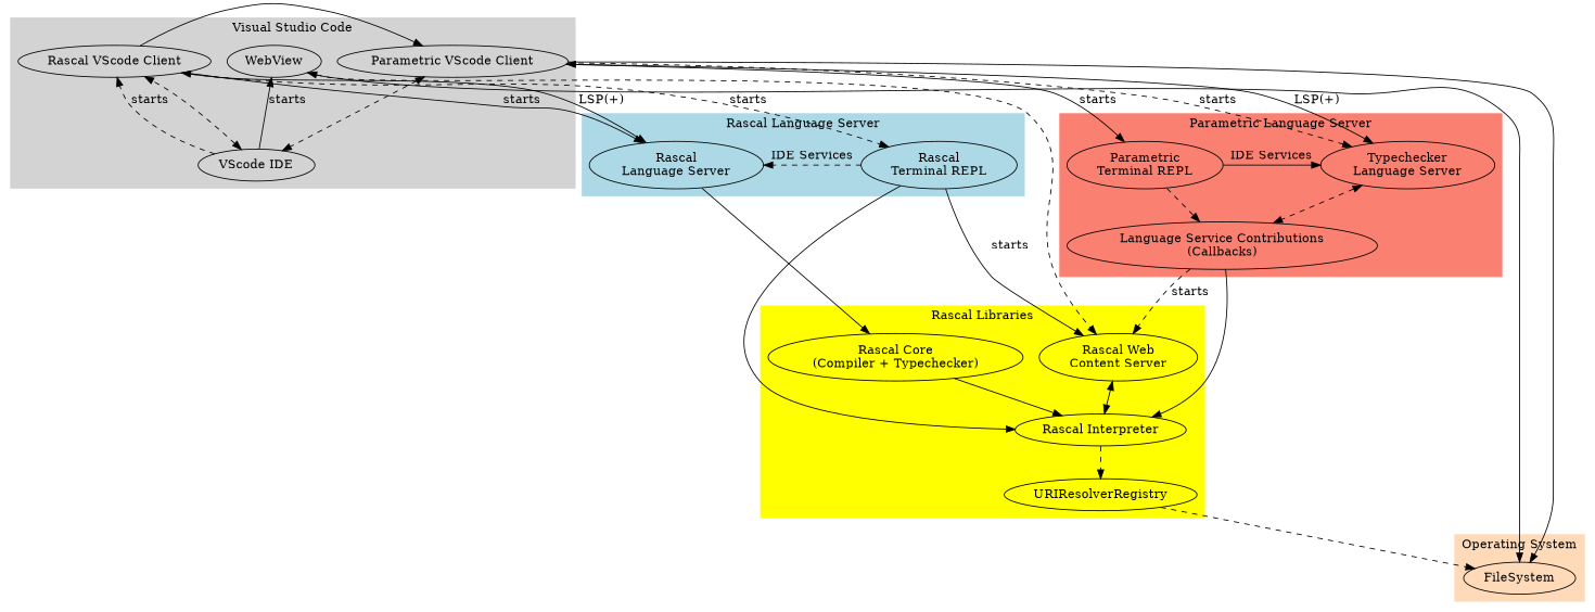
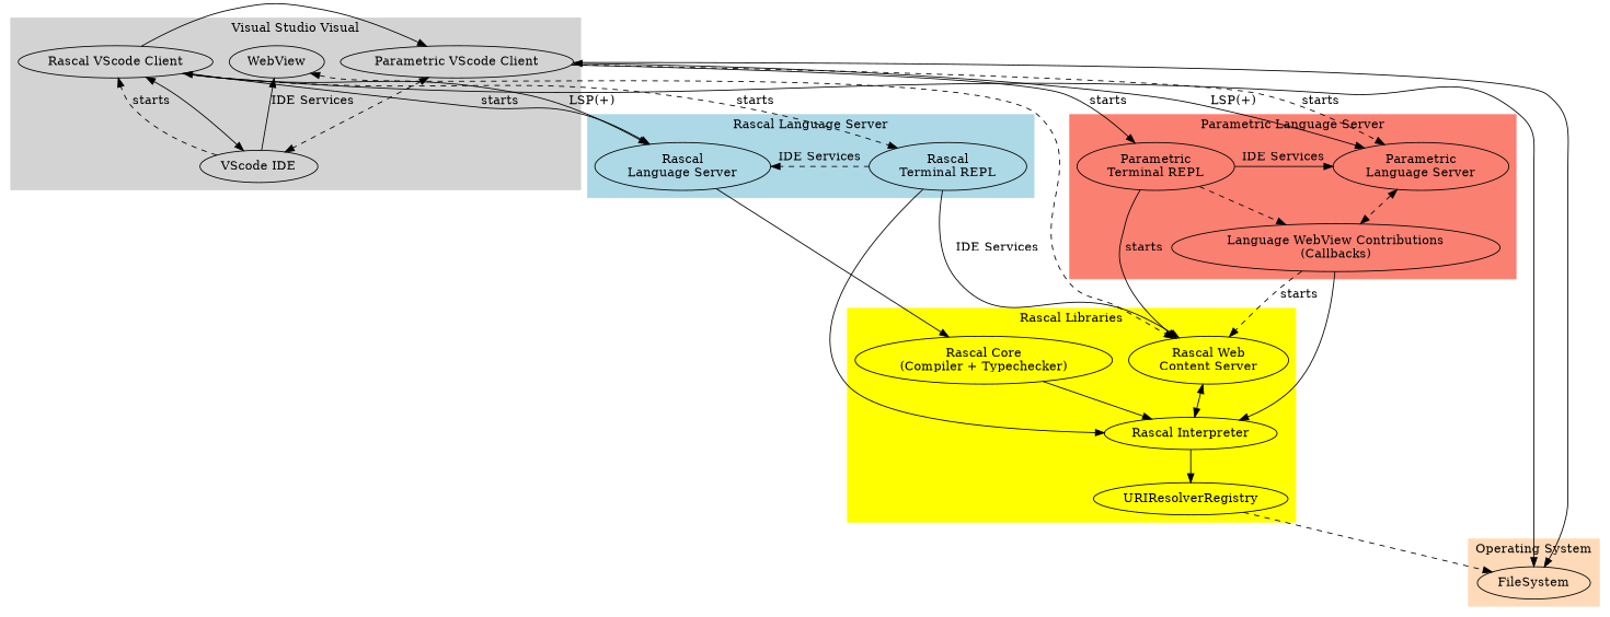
  digraph {
    edge [style=solid]
    n1 [label="Rascal VScode Client"]
    n2 [label="Parametric VScode Client"]
    WebView
    n4 [label="VScode IDE"]
    n5 [label="Rascal\nLanguage Server"]
    n6 [label="Rascal\nTerminal REPL"]
    n7 [label="Rascal Web\nContent Server"]
    n8 [label="Rascal Interpreter"]
    URIResolverRegistry
    n10 [label="Rascal Core\n(Compiler + Typechecker)"]
-   n11 [label="Typechecker\nLanguage Server"]
+   n11 [label="Parametric\nLanguage Server"]
    n12 [label="Parametric\nTerminal REPL"]
-   n13 [label="Language Service Contributions\n(Callbacks)"]
+   n13 [label="Language WebView Contributions\n(Callbacks)"]
    FileSystem
    subgraph cluster_1 {
      color=lightgrey
-     label="Visual Studio Code"
+     label="Visual Studio Visual"
      style=filled
      n4
      subgraph sub_2 {
        color=lightgrey
        label="Visual Studio Code"
        rank=same
        style=filled
        n1
        n2
        WebView
      }
    }
    subgraph cluster_3 {
      color=lightblue
      label="Rascal Language Server"
      style=filled
      subgraph sub_4 {
        color=lightblue
        label="Rascal Language Server"
        rank=same
        style=filled
        n5
        n6
      }
    }
    subgraph cluster_5 {
      color=yellow
      label="Rascal Libraries"
      style=filled
      n7
      n8
      URIResolverRegistry
      n10
    }
    subgraph cluster_6 {
      color=salmon
      label="Parametric Language Server"
      style=filled
      n13
      subgraph sub_7 {
        color=salmon
        label="Parametric Language Server"
        rank=same
        style=filled
        n11
        n12
      }
    }
    subgraph cluster_8 {
      color=peachpuff
      label="Operating System"
      style=filled
      FileSystem
    }
    n1 -> n2
    n1 -> n5 [dir=both label="LSP(+)"]
    n1 -> n5 [label=starts]
    n1 -> n6 [label=starts style=dashed]
-   WebView -> FileSystem
+   n1 -> FileSystem
    n2 -> n4 [dir=both style=dashed]
    n2 -> n11 [dir=both label="LSP(+)"]
    n2 -> n11 [label=starts style=dashed]
    n2 -> n12 [label=starts]
    n2 -> FileSystem
    WebView -> n7 [dir=both style=dashed]
-   n4 -> n1 [dir=both style=dashed]
+   n4 -> n1 [dir=both]
    n4 -> n1 [label=starts style=dashed]
-   n4 -> WebView [label=starts]
+   n4 -> WebView [label="IDE Services"]
    n5 -> n10
    n6 -> n5 [label="IDE Services" style=dashed]
-   n6 -> n7 [label=starts]
+   n6 -> n7 [label="IDE Services"]
    n6 -> n8
    n7 -> n8 [dir=both]
-   n8 -> URIResolverRegistry [style=dashed]
+   n8 -> URIResolverRegistry
    URIResolverRegistry -> FileSystem [style=dashed]
    n10 -> n8
    n11 -> n13 [dir=both style=dashed]
+   n12 -> n7 [label=starts]
    n12 -> n11 [label="IDE Services"]
    n12 -> n13 [style=dashed]
    n13 -> n7 [label=starts style=dashed]
    n13 -> n8
  }
